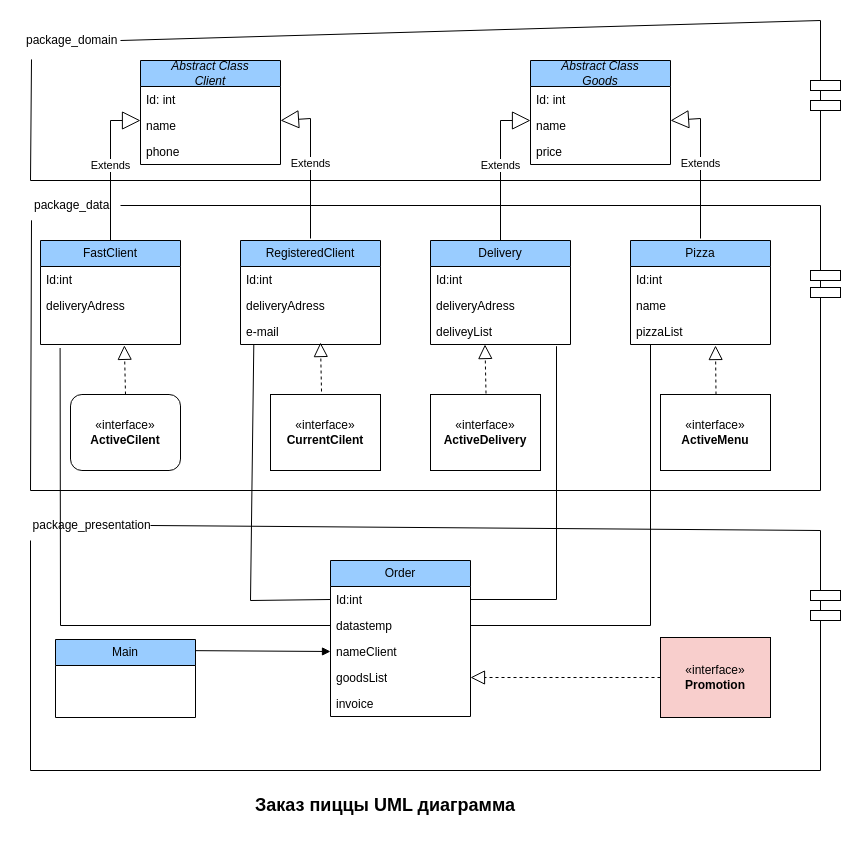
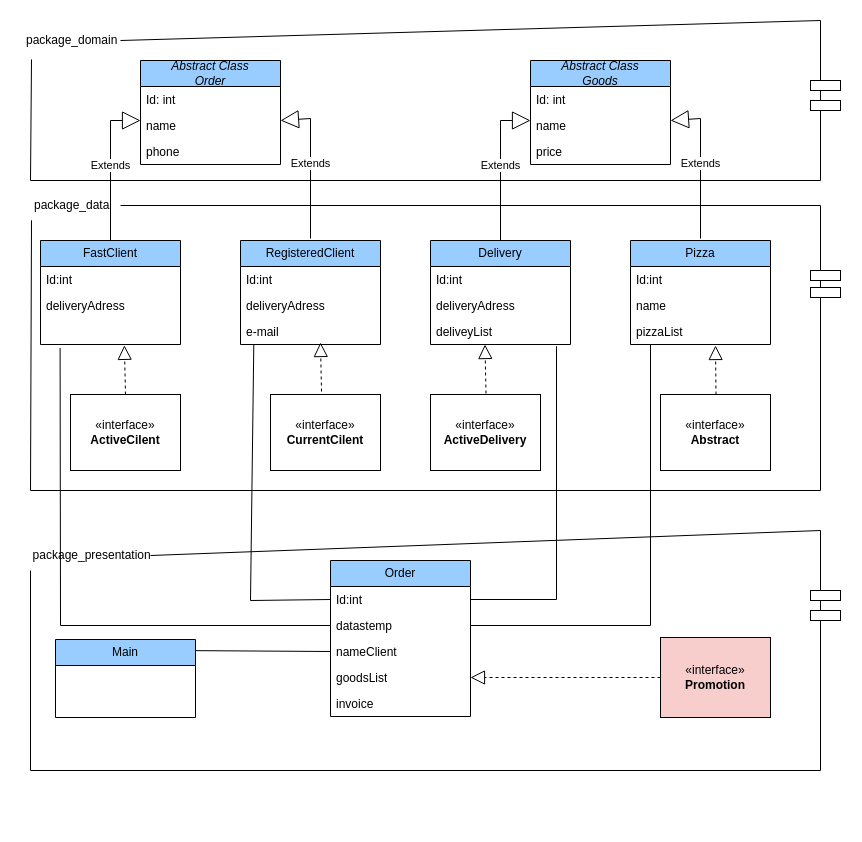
  <mxCell id="0" />
  <mxCell id="1" parent="0" />
- <mxCell id="2" value="&lt;i&gt;Abstract Class&lt;br&gt;Client&lt;br&gt;&lt;/i&gt;" style="swimlane;fontStyle=0;childLayout=stackLayout;horizontal=1;startSize=26;fillColor=#99CCFF;horizontalStack=0;resizeParent=1;resizeParentMax=0;resizeLast=0;collapsible=1;marginBottom=0;whiteSpace=wrap;html=1;movable=1;resizable=1;rotatable=1;deletable=1;editable=1;locked=0;connectable=1;" parent="1" vertex="1"><mxGeometry x="140" y="60" width="140" height="104" as="geometry" /></mxCell>
+ <mxCell id="2" value="&lt;i&gt;Abstract Class&lt;br&gt;Order&lt;br&gt;&lt;/i&gt;" style="swimlane;fontStyle=0;childLayout=stackLayout;horizontal=1;startSize=26;fillColor=#99CCFF;horizontalStack=0;resizeParent=1;resizeParentMax=0;resizeLast=0;collapsible=1;marginBottom=0;whiteSpace=wrap;html=1;movable=1;resizable=1;rotatable=1;deletable=1;editable=1;locked=0;connectable=1;" parent="1" vertex="1"><mxGeometry x="140" y="60" width="140" height="104" as="geometry" /></mxCell>
  <mxCell id="3" value="Id: int&amp;nbsp;" style="text;strokeColor=none;fillColor=none;align=left;verticalAlign=top;spacingLeft=4;spacingRight=4;overflow=hidden;rotatable=0;points=[[0,0.5],[1,0.5]];portConstraint=eastwest;whiteSpace=wrap;html=1;" parent="2" vertex="1"><mxGeometry y="26" width="140" height="26" as="geometry" /></mxCell>
  <mxCell id="4" value="name" style="text;strokeColor=none;fillColor=none;align=left;verticalAlign=top;spacingLeft=4;spacingRight=4;overflow=hidden;rotatable=0;points=[[0,0.5],[1,0.5]];portConstraint=eastwest;whiteSpace=wrap;html=1;" parent="2" vertex="1"><mxGeometry y="52" width="140" height="26" as="geometry" /></mxCell>
  <mxCell id="5" value="phone" style="text;strokeColor=none;fillColor=none;align=left;verticalAlign=top;spacingLeft=4;spacingRight=4;overflow=hidden;rotatable=0;points=[[0,0.5],[1,0.5]];portConstraint=eastwest;whiteSpace=wrap;html=1;" parent="2" vertex="1"><mxGeometry y="78" width="140" height="26" as="geometry" /></mxCell>
  <mxCell id="6" value="&lt;i&gt;Abstract Class&lt;br&gt;Goods&lt;br&gt;&lt;/i&gt;" style="swimlane;fontStyle=0;childLayout=stackLayout;horizontal=1;startSize=26;fillColor=#99CCFF;horizontalStack=0;resizeParent=1;resizeParentMax=0;resizeLast=0;collapsible=1;marginBottom=0;whiteSpace=wrap;html=1;movable=1;resizable=1;rotatable=1;deletable=1;editable=1;locked=0;connectable=1;" parent="1" vertex="1"><mxGeometry x="530" y="60" width="140" height="104" as="geometry" /></mxCell>
  <mxCell id="7" value="Id: int&amp;nbsp;" style="text;strokeColor=none;fillColor=none;align=left;verticalAlign=top;spacingLeft=4;spacingRight=4;overflow=hidden;rotatable=0;points=[[0,0.5],[1,0.5]];portConstraint=eastwest;whiteSpace=wrap;html=1;" parent="6" vertex="1"><mxGeometry y="26" width="140" height="26" as="geometry" /></mxCell>
  <mxCell id="8" value="name" style="text;strokeColor=none;fillColor=none;align=left;verticalAlign=top;spacingLeft=4;spacingRight=4;overflow=hidden;rotatable=0;points=[[0,0.5],[1,0.5]];portConstraint=eastwest;whiteSpace=wrap;html=1;" parent="6" vertex="1"><mxGeometry y="52" width="140" height="26" as="geometry" /></mxCell>
  <mxCell id="9" value="price" style="text;strokeColor=none;fillColor=none;align=left;verticalAlign=top;spacingLeft=4;spacingRight=4;overflow=hidden;rotatable=0;points=[[0,0.5],[1,0.5]];portConstraint=eastwest;whiteSpace=wrap;html=1;" parent="6" vertex="1"><mxGeometry y="78" width="140" height="26" as="geometry" /></mxCell>
  <mxCell id="10" value="FastClient" style="swimlane;fontStyle=0;childLayout=stackLayout;horizontal=1;startSize=26;fillColor=#99CCFF;horizontalStack=0;resizeParent=1;resizeParentMax=0;resizeLast=0;collapsible=1;marginBottom=0;whiteSpace=wrap;html=1;" parent="1" vertex="1"><mxGeometry x="40" y="240" width="140" height="104" as="geometry" /></mxCell>
  <mxCell id="11" value="Id:int" style="text;strokeColor=none;fillColor=none;align=left;verticalAlign=top;spacingLeft=4;spacingRight=4;overflow=hidden;rotatable=0;points=[[0,0.5],[1,0.5]];portConstraint=eastwest;whiteSpace=wrap;html=1;" parent="10" vertex="1"><mxGeometry y="26" width="140" height="26" as="geometry" /></mxCell>
  <mxCell id="12" value="deliveryAdress" style="text;strokeColor=none;fillColor=none;align=left;verticalAlign=top;spacingLeft=4;spacingRight=4;overflow=hidden;rotatable=0;points=[[0,0.5],[1,0.5]];portConstraint=eastwest;whiteSpace=wrap;html=1;" parent="10" vertex="1"><mxGeometry y="52" width="140" height="26" as="geometry" /></mxCell>
  <mxCell id="13" value="&amp;nbsp;" style="text;strokeColor=none;fillColor=none;align=left;verticalAlign=top;spacingLeft=4;spacingRight=4;overflow=hidden;rotatable=0;points=[[0,0.5],[1,0.5]];portConstraint=eastwest;whiteSpace=wrap;html=1;" parent="10" vertex="1"><mxGeometry y="78" width="140" height="26" as="geometry" /></mxCell>
  <mxCell id="14" value="Pizza" style="swimlane;fontStyle=0;childLayout=stackLayout;horizontal=1;startSize=26;fillColor=#99CCFF;horizontalStack=0;resizeParent=1;resizeParentMax=0;resizeLast=0;collapsible=1;marginBottom=0;whiteSpace=wrap;html=1;" parent="1" vertex="1"><mxGeometry x="630" y="240" width="140" height="104" as="geometry" /></mxCell>
  <mxCell id="15" value="Id:int" style="text;strokeColor=none;fillColor=none;align=left;verticalAlign=top;spacingLeft=4;spacingRight=4;overflow=hidden;rotatable=0;points=[[0,0.5],[1,0.5]];portConstraint=eastwest;whiteSpace=wrap;html=1;" parent="14" vertex="1"><mxGeometry y="26" width="140" height="26" as="geometry" /></mxCell>
  <mxCell id="16" value="name" style="text;strokeColor=none;fillColor=none;align=left;verticalAlign=top;spacingLeft=4;spacingRight=4;overflow=hidden;rotatable=0;points=[[0,0.5],[1,0.5]];portConstraint=eastwest;whiteSpace=wrap;html=1;" parent="14" vertex="1"><mxGeometry y="52" width="140" height="26" as="geometry" /></mxCell>
  <mxCell id="17" value="pizzaList" style="text;strokeColor=none;fillColor=none;align=left;verticalAlign=top;spacingLeft=4;spacingRight=4;overflow=hidden;rotatable=0;points=[[0,0.5],[1,0.5]];portConstraint=eastwest;whiteSpace=wrap;html=1;" parent="14" vertex="1"><mxGeometry y="78" width="140" height="26" as="geometry" /></mxCell>
  <mxCell id="18" value="Delivery" style="swimlane;fontStyle=0;childLayout=stackLayout;horizontal=1;startSize=26;fillColor=#99CCFF;horizontalStack=0;resizeParent=1;resizeParentMax=0;resizeLast=0;collapsible=1;marginBottom=0;whiteSpace=wrap;html=1;" parent="1" vertex="1"><mxGeometry x="430" y="240" width="140" height="104" as="geometry" /></mxCell>
  <mxCell id="19" value="Id:int" style="text;strokeColor=none;fillColor=none;align=left;verticalAlign=top;spacingLeft=4;spacingRight=4;overflow=hidden;rotatable=0;points=[[0,0.5],[1,0.5]];portConstraint=eastwest;whiteSpace=wrap;html=1;" parent="18" vertex="1"><mxGeometry y="26" width="140" height="26" as="geometry" /></mxCell>
  <mxCell id="20" value="deliveryAdress" style="text;strokeColor=none;fillColor=none;align=left;verticalAlign=top;spacingLeft=4;spacingRight=4;overflow=hidden;rotatable=0;points=[[0,0.5],[1,0.5]];portConstraint=eastwest;whiteSpace=wrap;html=1;" parent="18" vertex="1"><mxGeometry y="52" width="140" height="26" as="geometry" /></mxCell>
  <mxCell id="21" value="deliveyList" style="text;strokeColor=none;fillColor=none;align=left;verticalAlign=top;spacingLeft=4;spacingRight=4;overflow=hidden;rotatable=0;points=[[0,0.5],[1,0.5]];portConstraint=eastwest;whiteSpace=wrap;html=1;" parent="18" vertex="1"><mxGeometry y="78" width="140" height="26" as="geometry" /></mxCell>
  <mxCell id="22" value="&amp;nbsp;package_domain" style="text;html=1;strokeColor=none;fillColor=none;align=center;verticalAlign=middle;whiteSpace=wrap;rounded=0;" parent="1" vertex="1"><mxGeometry x="20" y="25" width="100" height="30" as="geometry" /></mxCell>
  <mxCell id="23" value="&amp;nbsp;package_data" style="text;html=1;strokeColor=none;fillColor=none;align=center;verticalAlign=middle;whiteSpace=wrap;rounded=0;" parent="1" vertex="1"><mxGeometry y="190" width="100" height="30" as="geometry" x="20" /></mxCell>
- <mxCell id="24" value="«interface»&lt;br&gt;&lt;b&gt;ActiveCilent&lt;/b&gt;" style="html=1;whiteSpace=wrap;rounded=1;" parent="1" vertex="1"><mxGeometry x="70" y="394" width="110" height="76" as="geometry" /></mxCell>
+ <mxCell id="24" value="«interface»&lt;br&gt;&lt;b&gt;ActiveCilent&lt;/b&gt;" style="html=1;whiteSpace=wrap;" parent="1" vertex="1"><mxGeometry x="70" y="394" width="110" height="76" as="geometry" /></mxCell>
  <mxCell id="25" value="«interface»&lt;br&gt;&lt;b&gt;ActiveDelivery&lt;/b&gt;" style="html=1;whiteSpace=wrap;" parent="1" vertex="1"><mxGeometry x="430" y="394" width="110" height="76" as="geometry" /></mxCell>
- <mxCell id="26" value="«interface»&lt;br&gt;&lt;b&gt;ActiveMenu&lt;/b&gt;" style="html=1;whiteSpace=wrap;" parent="1" vertex="1"><mxGeometry x="660" y="394" width="110" height="76" as="geometry" /></mxCell>
- <mxCell id="27" value="&amp;nbsp;package_presentation" style="text;html=1;strokeColor=none;fillColor=none;align=center;verticalAlign=middle;whiteSpace=wrap;rounded=0;" parent="1" vertex="1"><mxGeometry x="30" y="510" width="120" height="30" as="geometry" /></mxCell>
+ <mxCell id="26" value="«interface»&lt;br&gt;&lt;b&gt;Abstract&lt;/b&gt;" style="html=1;whiteSpace=wrap;" parent="1" vertex="1"><mxGeometry x="660" y="394" width="110" height="76" as="geometry" /></mxCell>
+ <mxCell id="27" value="&amp;nbsp;package_presentation" style="text;html=1;strokeColor=none;fillColor=none;align=center;verticalAlign=middle;whiteSpace=wrap;rounded=0;" parent="1" vertex="1"><mxGeometry x="30" y="540" width="120" height="30" as="geometry" /></mxCell>
  <mxCell id="28" value="Order" style="swimlane;fontStyle=0;childLayout=stackLayout;horizontal=1;startSize=26;fillColor=#99CCFF;horizontalStack=0;resizeParent=1;resizeParentMax=0;resizeLast=0;collapsible=1;marginBottom=0;whiteSpace=wrap;html=1;" parent="1" vertex="1"><mxGeometry x="330" y="560" width="140" height="156" as="geometry" /></mxCell>
  <mxCell id="29" value="Id:int" style="text;strokeColor=none;fillColor=none;align=left;verticalAlign=top;spacingLeft=4;spacingRight=4;overflow=hidden;rotatable=0;points=[[0,0.5],[1,0.5]];portConstraint=eastwest;whiteSpace=wrap;html=1;" parent="28" vertex="1"><mxGeometry y="26" width="140" height="26" as="geometry" /></mxCell>
  <mxCell id="30" value="datastemp" style="text;strokeColor=none;fillColor=none;align=left;verticalAlign=top;spacingLeft=4;spacingRight=4;overflow=hidden;rotatable=0;points=[[0,0.5],[1,0.5]];portConstraint=eastwest;whiteSpace=wrap;html=1;" parent="28" vertex="1"><mxGeometry y="52" width="140" height="26" as="geometry" /></mxCell>
  <mxCell id="31" value="nameClient" style="text;strokeColor=none;fillColor=none;align=left;verticalAlign=top;spacingLeft=4;spacingRight=4;overflow=hidden;rotatable=0;points=[[0,0.5],[1,0.5]];portConstraint=eastwest;whiteSpace=wrap;html=1;" parent="28" vertex="1"><mxGeometry y="78" width="140" height="26" as="geometry" /></mxCell>
  <mxCell id="32" value="goodsList" style="text;strokeColor=none;fillColor=none;align=left;verticalAlign=top;spacingLeft=4;spacingRight=4;overflow=hidden;rotatable=0;points=[[0,0.5],[1,0.5]];portConstraint=eastwest;whiteSpace=wrap;html=1;" parent="28" vertex="1"><mxGeometry y="104" width="140" height="26" as="geometry" /></mxCell>
  <mxCell id="33" value="invoice" style="text;strokeColor=none;fillColor=none;align=left;verticalAlign=top;spacingLeft=4;spacingRight=4;overflow=hidden;rotatable=0;points=[[0,0.5],[1,0.5]];portConstraint=eastwest;whiteSpace=wrap;html=1;" parent="28" vertex="1"><mxGeometry y="130" width="140" height="26" as="geometry" /></mxCell>
  <mxCell id="34" value="«interface»&lt;br&gt;&lt;b&gt;CurrentCilent&lt;/b&gt;" style="html=1;whiteSpace=wrap;" parent="1" vertex="1"><mxGeometry x="270" y="394" width="110" height="76" as="geometry" /></mxCell>
  <mxCell id="35" value="«interface»&lt;br&gt;&lt;b&gt;Promotion&lt;/b&gt;" style="html=1;whiteSpace=wrap;fillColor=#f8cecc;" parent="1" vertex="1"><mxGeometry x="660" y="637" width="110" height="80" as="geometry" /></mxCell>
  <mxCell id="36" value="Main" style="swimlane;fontStyle=0;childLayout=stackLayout;horizontal=1;startSize=26;fillColor=#99CCFF;horizontalStack=0;resizeParent=1;resizeParentMax=0;resizeLast=0;collapsible=1;marginBottom=0;whiteSpace=wrap;html=1;" parent="1" vertex="1"><mxGeometry x="55" y="639" width="140" height="78" as="geometry" /></mxCell>
  <mxCell id="37" value="&amp;nbsp;" style="text;strokeColor=none;fillColor=none;align=left;verticalAlign=top;spacingLeft=4;spacingRight=4;overflow=hidden;rotatable=0;points=[[0,0.5],[1,0.5]];portConstraint=eastwest;whiteSpace=wrap;html=1;" parent="36" vertex="1"><mxGeometry y="26" width="140" height="26" as="geometry" /></mxCell>
  <mxCell id="38" value="&amp;nbsp;" style="text;strokeColor=none;fillColor=none;align=left;verticalAlign=top;spacingLeft=4;spacingRight=4;overflow=hidden;rotatable=0;points=[[0,0.5],[1,0.5]];portConstraint=eastwest;whiteSpace=wrap;html=1;" parent="36" vertex="1"><mxGeometry y="52" width="140" height="26" as="geometry" /></mxCell>
  <mxCell id="39" value="Extends" style="endArrow=block;endSize=16;endFill=0;html=1;rounded=0;exitX=0.5;exitY=0;exitDx=0;exitDy=0;" parent="1" source="10" edge="1"><mxGeometry width="160" relative="1" as="geometry"><mxPoint x="0" y="130" as="sourcePoint" /><mxPoint x="140" y="120" as="targetPoint" /><Array as="points"><mxPoint x="110" y="120" /></Array></mxGeometry></mxCell>
  <mxCell id="40" value="Extends" style="endArrow=block;endSize=16;endFill=0;html=1;rounded=0;exitX=0.5;exitY=0;exitDx=0;exitDy=0;" parent="1" edge="1"><mxGeometry width="160" relative="1" as="geometry"><mxPoint x="500" y="240" as="sourcePoint" /><mxPoint x="530" y="120" as="targetPoint" /><Array as="points"><mxPoint x="500" y="120" /></Array></mxGeometry></mxCell>
  <mxCell id="41" value="Extends" style="endArrow=block;endSize=16;endFill=0;html=1;rounded=0;exitX=0.5;exitY=0;exitDx=0;exitDy=0;" parent="1" edge="1"><mxGeometry width="160" relative="1" as="geometry"><mxPoint x="310" y="238" as="sourcePoint" /><mxPoint x="280" y="120" as="targetPoint" /><Array as="points"><mxPoint x="310" y="118" /></Array></mxGeometry></mxCell>
  <mxCell id="42" value="Extends" style="endArrow=block;endSize=16;endFill=0;html=1;rounded=0;exitX=0.5;exitY=0;exitDx=0;exitDy=0;" parent="1" edge="1"><mxGeometry width="160" relative="1" as="geometry"><mxPoint x="700" y="238" as="sourcePoint" /><mxPoint x="670" y="120" as="targetPoint" /><Array as="points"><mxPoint x="700" y="118" /></Array></mxGeometry></mxCell>
  <mxCell id="43" value="" style="endArrow=block;dashed=1;endFill=0;endSize=12;html=1;rounded=0;entryX=0.599;entryY=1.032;entryDx=0;entryDy=0;entryPerimeter=0;exitX=0.5;exitY=0;exitDx=0;exitDy=0;" parent="1" source="24" target="13" edge="1"><mxGeometry width="160" relative="1" as="geometry"><mxPoint x="50" y="630" as="sourcePoint" /><mxPoint x="210" y="630" as="targetPoint" /></mxGeometry></mxCell>
  <mxCell id="44" value="" style="endArrow=block;dashed=1;endFill=0;endSize=12;html=1;rounded=0;entryX=0.599;entryY=1.032;entryDx=0;entryDy=0;entryPerimeter=0;exitX=0.5;exitY=0;exitDx=0;exitDy=0;" parent="1" edge="1"><mxGeometry width="160" relative="1" as="geometry"><mxPoint x="321" y="391" as="sourcePoint" /><mxPoint x="320" y="342" as="targetPoint" /></mxGeometry></mxCell>
  <mxCell id="45" style="edgeStyle=orthogonalEdgeStyle;rounded=0;orthogonalLoop=1;jettySize=auto;html=1;exitX=0.5;exitY=1;exitDx=0;exitDy=0;" parent="1" source="34" target="34" edge="1"><mxGeometry relative="1" as="geometry" /></mxCell>
  <mxCell id="46" value="" style="endArrow=none;html=1;rounded=0;exitX=0;exitY=0.5;exitDx=0;exitDy=0;entryX=0.14;entryY=1.135;entryDx=0;entryDy=0;entryPerimeter=0;" parent="1" source="30" target="13" edge="1"><mxGeometry width="50" height="50" relative="1" as="geometry"><mxPoint x="50" y="640" as="sourcePoint" /><mxPoint x="50" y="340" as="targetPoint" /><Array as="points"><mxPoint x="60" y="625" /></Array></mxGeometry></mxCell>
  <mxCell id="47" value="" style="endArrow=none;html=1;rounded=0;entryX=0.095;entryY=0.998;entryDx=0;entryDy=0;entryPerimeter=0;exitX=0;exitY=0.5;exitDx=0;exitDy=0;" parent="1" source="29" target="66" edge="1"><mxGeometry width="50" height="50" relative="1" as="geometry"><mxPoint x="200" y="550" as="sourcePoint" /><mxPoint x="250" y="500" as="targetPoint" /><Array as="points"><mxPoint x="250" y="600" /></Array></mxGeometry></mxCell>
  <mxCell id="48" value="" style="endArrow=block;dashed=1;endFill=0;endSize=12;html=1;rounded=0;entryX=0.599;entryY=1.032;entryDx=0;entryDy=0;entryPerimeter=0;exitX=0.5;exitY=0;exitDx=0;exitDy=0;" parent="1" edge="1"><mxGeometry width="160" relative="1" as="geometry"><mxPoint x="485.5" y="393" as="sourcePoint" /><mxPoint x="484.5" y="344" as="targetPoint" /></mxGeometry></mxCell>
  <mxCell id="49" value="" style="endArrow=block;dashed=1;endFill=0;endSize=12;html=1;rounded=0;exitX=0.5;exitY=0;exitDx=0;exitDy=0;" parent="1" edge="1"><mxGeometry width="160" relative="1" as="geometry"><mxPoint x="715.5" y="394" as="sourcePoint" /><mxPoint x="715" y="345" as="targetPoint" /></mxGeometry></mxCell>
  <mxCell id="50" value="" style="endArrow=none;html=1;rounded=0;entryX=0.9;entryY=1.066;entryDx=0;entryDy=0;entryPerimeter=0;exitX=1;exitY=0.5;exitDx=0;exitDy=0;" parent="1" source="29" target="21" edge="1"><mxGeometry width="50" height="50" relative="1" as="geometry"><mxPoint x="540" y="540" as="sourcePoint" /><mxPoint x="590" y="490" as="targetPoint" /><Array as="points"><mxPoint x="556" y="599" /></Array></mxGeometry></mxCell>
  <mxCell id="51" value="" style="endArrow=none;html=1;rounded=0;exitX=1;exitY=0.5;exitDx=0;exitDy=0;" parent="1" source="30" edge="1"><mxGeometry width="50" height="50" relative="1" as="geometry"><mxPoint x="600" y="394" as="sourcePoint" /><mxPoint x="650" y="344" as="targetPoint" /><Array as="points"><mxPoint x="650" y="625" /></Array></mxGeometry></mxCell>
  <mxCell id="52" value="" style="endArrow=block;dashed=1;endFill=0;endSize=12;html=1;rounded=0;entryX=1;entryY=0.5;entryDx=0;entryDy=0;exitX=0;exitY=0.5;exitDx=0;exitDy=0;" parent="1" source="35" target="32" edge="1"><mxGeometry width="160" relative="1" as="geometry"><mxPoint x="581" y="739" as="sourcePoint" /><mxPoint x="580" y="690" as="targetPoint" /></mxGeometry></mxCell>
  <mxCell id="53" value="" style="endArrow=none;html=1;rounded=0;entryX=1;entryY=0.5;entryDx=0;entryDy=0;exitX=0.11;exitY=1.131;exitDx=0;exitDy=0;exitPerimeter=0;" parent="1" source="22" target="22" edge="1"><mxGeometry width="50" height="50" relative="1" as="geometry"><mxPoint y="180" as="sourcePoint" x="20" /><mxPoint x="590" y="320" as="targetPoint" /><Array as="points"><mxPoint x="30" y="180" /><mxPoint x="820" y="180" /><mxPoint x="820" y="20" /></Array></mxGeometry></mxCell>
  <mxCell id="54" value="" style="endArrow=none;html=1;rounded=0;exitX=1;exitY=0.5;exitDx=0;exitDy=0;entryX=0.11;entryY=0.994;entryDx=0;entryDy=0;entryPerimeter=0;" parent="1" source="23" target="23" edge="1"><mxGeometry width="50" height="50" relative="1" as="geometry"><mxPoint x="120" y="210" as="sourcePoint" /><mxPoint y="480" as="targetPoint" x="20" /><Array as="points"><mxPoint x="820" y="205" /><mxPoint x="820" y="490" /><mxPoint x="30" y="490" /></Array></mxGeometry></mxCell>
  <mxCell id="55" value="" style="endArrow=none;html=1;rounded=0;exitX=1;exitY=0.5;exitDx=0;exitDy=0;entryX=0;entryY=1;entryDx=0;entryDy=0;" parent="1" source="27" target="27" edge="1"><mxGeometry width="50" height="50" relative="1" as="geometry"><mxPoint x="540" y="370" as="sourcePoint" /><mxPoint y="770" as="targetPoint" x="20" /><Array as="points"><mxPoint x="820" y="530" /><mxPoint x="820" y="770" /><mxPoint x="30" y="770" /></Array></mxGeometry></mxCell>
- <mxCell id="56" value="" style="endArrow=block;html=1;rounded=0;exitX=1.002;exitY=0.143;exitDx=0;exitDy=0;exitPerimeter=0;entryX=0;entryY=0.5;entryDx=0;entryDy=0;" parent="1" source="36" target="31" edge="1"><mxGeometry width="50" height="50" relative="1" as="geometry"><mxPoint x="540" y="700" as="sourcePoint" /><mxPoint x="590" y="650" as="targetPoint" /></mxGeometry></mxCell>
+ <mxCell id="56" value="" style="endArrow=none;html=1;rounded=0;exitX=1.002;exitY=0.143;exitDx=0;exitDy=0;exitPerimeter=0;entryX=0;entryY=0.5;entryDx=0;entryDy=0;" parent="1" source="36" target="31" edge="1"><mxGeometry width="50" height="50" relative="1" as="geometry"><mxPoint x="540" y="700" as="sourcePoint" /><mxPoint x="590" y="650" as="targetPoint" /></mxGeometry></mxCell>
  <mxCell id="57" value="" style="rounded=0;whiteSpace=wrap;html=1;" parent="1" vertex="1"><mxGeometry x="810" y="80" width="30" height="10" as="geometry" /></mxCell>
  <mxCell id="58" value="" style="rounded=0;whiteSpace=wrap;html=1;" parent="1" vertex="1"><mxGeometry x="810" y="100" width="30" height="10" as="geometry" /></mxCell>
  <mxCell id="59" value="" style="rounded=0;whiteSpace=wrap;html=1;" parent="1" vertex="1"><mxGeometry x="810" y="270" width="30" height="10" as="geometry" /></mxCell>
  <mxCell id="60" value="" style="rounded=0;whiteSpace=wrap;html=1;" parent="1" vertex="1"><mxGeometry x="810" y="287" width="30" height="10" as="geometry" /></mxCell>
  <mxCell id="61" value="" style="rounded=0;whiteSpace=wrap;html=1;" parent="1" vertex="1"><mxGeometry x="810" y="590" width="30" height="10" as="geometry" /></mxCell>
  <mxCell id="62" value="" style="rounded=0;whiteSpace=wrap;html=1;" parent="1" vertex="1"><mxGeometry x="810" y="610" width="30" height="10" as="geometry" /></mxCell>
  <mxCell id="63" value="RegisteredClient" style="swimlane;fontStyle=0;childLayout=stackLayout;horizontal=1;startSize=26;fillColor=#99CCFF;horizontalStack=0;resizeParent=1;resizeParentMax=0;resizeLast=0;collapsible=1;marginBottom=0;whiteSpace=wrap;html=1;" parent="1" vertex="1"><mxGeometry x="240" y="240" width="140" height="104" as="geometry" /></mxCell>
  <mxCell id="64" value="Id:int" style="text;strokeColor=none;fillColor=none;align=left;verticalAlign=top;spacingLeft=4;spacingRight=4;overflow=hidden;rotatable=0;points=[[0,0.5],[1,0.5]];portConstraint=eastwest;whiteSpace=wrap;html=1;" parent="63" vertex="1"><mxGeometry y="26" width="140" height="26" as="geometry" /></mxCell>
  <mxCell id="65" value="deliveryAdress" style="text;strokeColor=none;fillColor=none;align=left;verticalAlign=top;spacingLeft=4;spacingRight=4;overflow=hidden;rotatable=0;points=[[0,0.5],[1,0.5]];portConstraint=eastwest;whiteSpace=wrap;html=1;" parent="63" vertex="1"><mxGeometry y="52" width="140" height="26" as="geometry" /></mxCell>
  <mxCell id="66" value="e-mail" style="text;strokeColor=none;fillColor=none;align=left;verticalAlign=top;spacingLeft=4;spacingRight=4;overflow=hidden;rotatable=0;points=[[0,0.5],[1,0.5]];portConstraint=eastwest;whiteSpace=wrap;html=1;" parent="63" vertex="1"><mxGeometry y="78" width="140" height="26" as="geometry" /></mxCell>
- <mxCell id="67" value="&lt;b&gt;&lt;font style=&quot;font-size: 18px;&quot;&gt;Заказ пиццы UML диаграмма&lt;/font&gt;&lt;/b&gt;" style="text;html=1;strokeColor=none;fillColor=none;align=center;verticalAlign=middle;whiteSpace=wrap;rounded=0;" parent="1" vertex="1"><mxGeometry x="210" y="790" width="350" height="30" as="geometry" /></mxCell>
